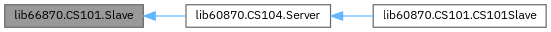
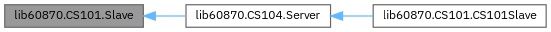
  digraph {
    fontname="IBM Plex Sans"
    rankdir=LR
    node [color=gray40 fillcolor=white fontname="IBM Plex Sans" fontsize=10 shape=box style=filled]
    edge [color=steelblue1 dir=back fontname="IBM Plex Sans" fontsize=10 labelfontname=Helvetica labelfontsize=10 style=solid]
-   n1 [fillcolor=grey60 fontcolor=black height=0.2 label="lib66870.CS101.Slave" width=0.4]
+   n1 [fillcolor=grey60 fontcolor=black height=0.2 label="lib60870.CS101.Slave" width=0.4]
    n2 [height=0.2 label="lib60870.CS104.Server" width=0.4]
    n3 [height=0.2 label="lib60870.CS101.CS101Slave" width=0.4]
    n1 -> n2
    n2 -> n3
  }
